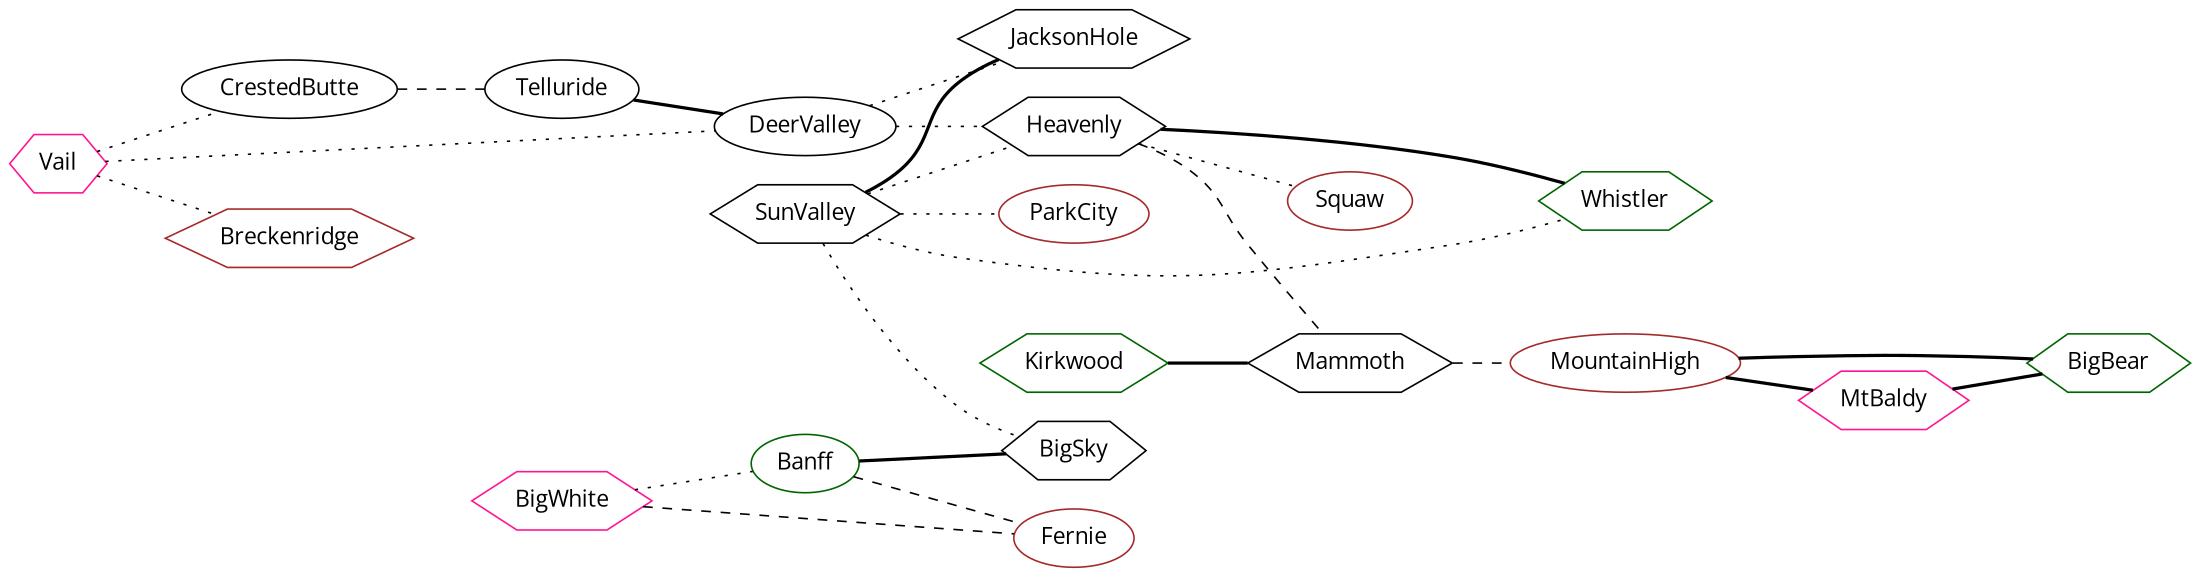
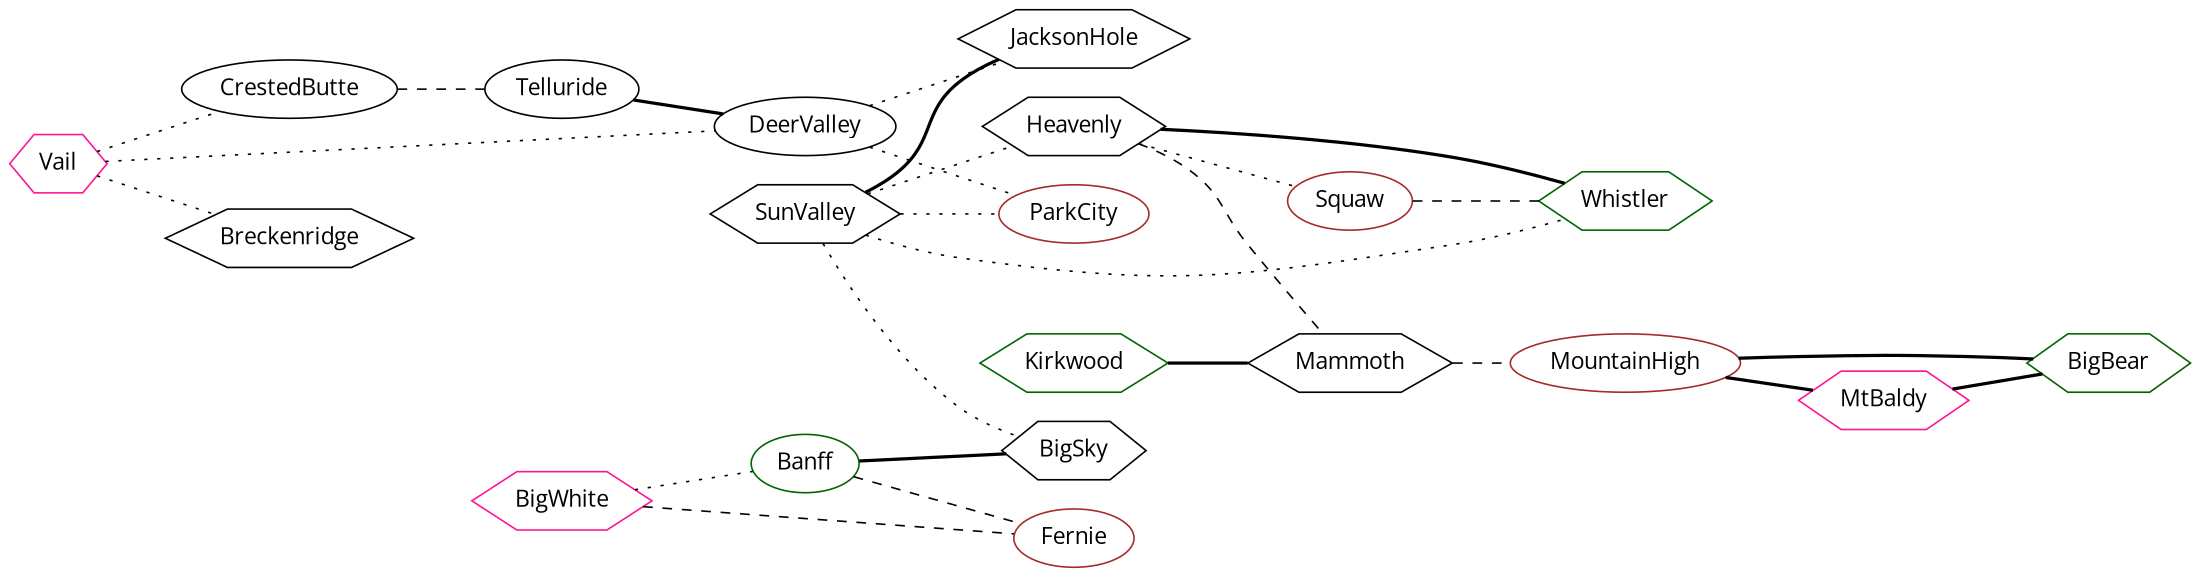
  graph {
    fontname="Open Sans"
    rankdir=LR
    node [color=black fontname="Open Sans" shape=hexagon]
    edge [fontname="Open Sans" style=dotted]
    Vail [color=deeppink]
    CrestedButte [shape=ellipse]
-   Breckenridge [color=brown]
+   Breckenridge
    DeerValley [shape=ellipse]
    Telluride [shape=ellipse]
    JacksonHole
    Heavenly
    Squaw [color=brown shape=ellipse]
    Whistler [color=darkgreen]
    Mammoth
    Kirkwood [color=darkgreen]
    MountainHigh [color=brown shape=ellipse]
    BigWhite [color=deeppink]
    Fernie [color=brown shape=ellipse]
    Banff [color=darkgreen shape=ellipse]
    BigBear [color=darkgreen]
    MtBaldy [color=deeppink]
    BigSky
    SunValley
    ParkCity [color=brown shape=ellipse]
    Vail -- CrestedButte
    Vail -- Breckenridge
    Vail -- DeerValley
    CrestedButte -- Telluride [style=dashed]
    DeerValley -- JacksonHole
-   DeerValley -- Heavenly
+   DeerValley -- ParkCity
    Telluride -- DeerValley [style=bold]
    Heavenly -- Squaw
    Heavenly -- Whistler [style=bold]
    Heavenly -- Mammoth [style=dashed]
+   Squaw -- Whistler [style=dashed]
    Mammoth -- MountainHigh [style=dashed]
    Kirkwood -- Mammoth [style=bold]
    MountainHigh -- BigBear [style=bold]
    MountainHigh -- MtBaldy [style=bold]
    BigWhite -- Fernie [style=dashed]
    BigWhite -- Banff
    Banff -- Fernie [style=dashed]
    Banff -- BigSky [style=bold]
    MtBaldy -- BigBear [style=bold]
    SunValley -- JacksonHole [style=bold]
    SunValley -- Heavenly
    SunValley -- Whistler
    SunValley -- BigSky
    SunValley -- ParkCity
  }
